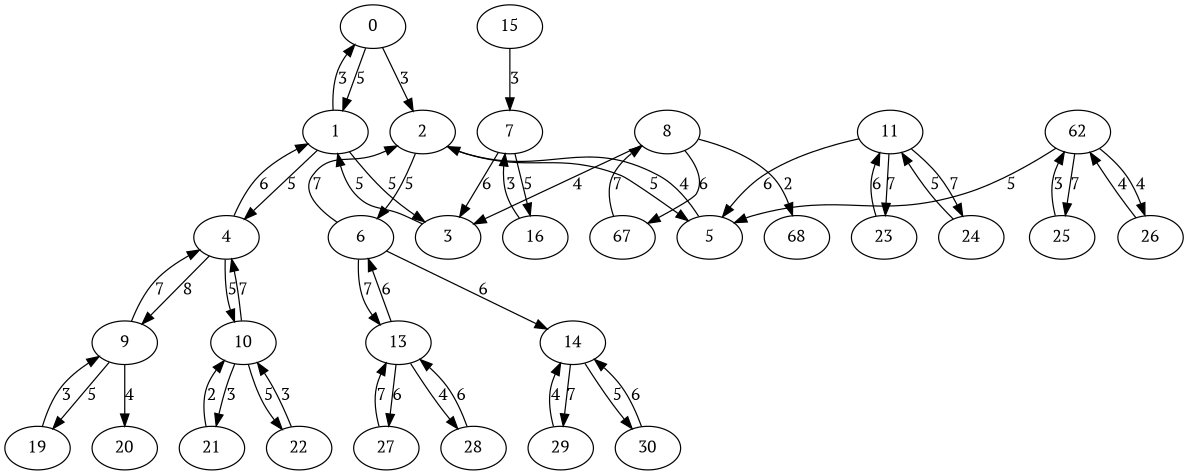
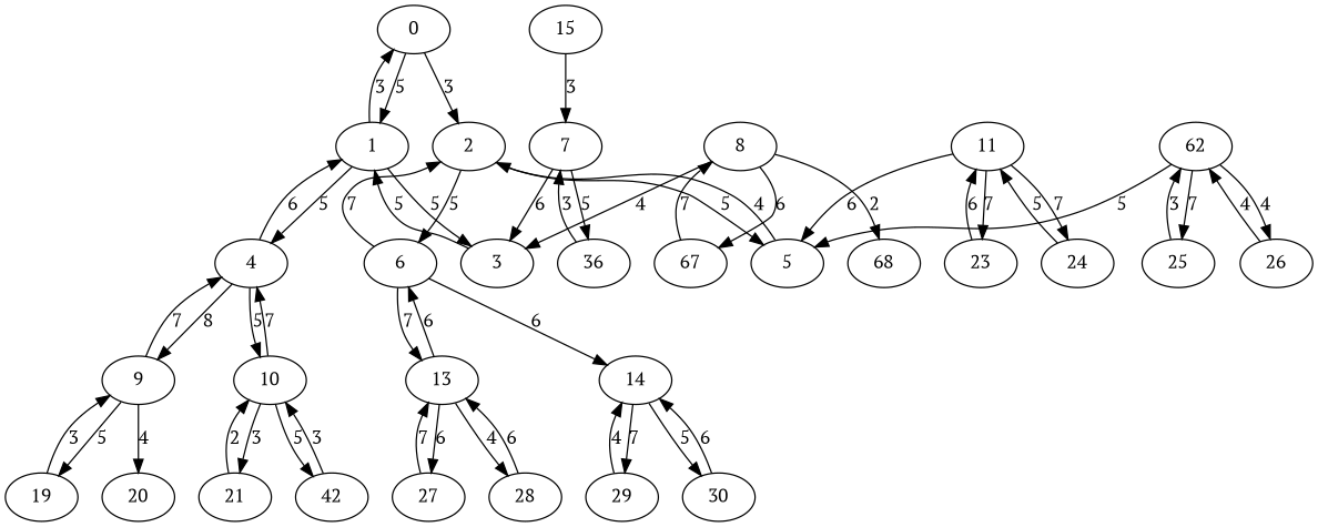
  strict digraph {
    fontname="PT Serif"
    node [fontname="PT Serif"]
    edge [fontname="PT Serif"]
    0
    1
    2
    3
    4
    5
    6
    9
    10
    13
    14
    19
    20
    21
-   22
+   22 [label=42]
    27
    28
    29
    30
    7
-   16
+   16 [label=36]
    8
    n23 [label=67]
    n24 [label=68]
    11
    23
    24
    n28 [label=62]
    25
    26
    15
    0 -> 1 [label=5]
    0 -> 2 [label=3]
    1 -> 0 [label=3]
    1 -> 3 [label=5]
    1 -> 4 [label=5]
    2 -> 5 [label=5]
    2 -> 6 [label=5]
    3 -> 1 [label=5]
    4 -> 1 [label=6]
    4 -> 9 [label=8]
    4 -> 10 [label=5]
    5 -> 2 [label=4]
    6 -> 2 [label=7]
    6 -> 13 [label=7]
    6 -> 14 [label=6]
    9 -> 4 [label=7]
    9 -> 19 [label=5]
    9 -> 20 [label=4]
    10 -> 4 [label=7]
    10 -> 21 [label=3]
    10 -> 22 [label=5]
    13 -> 6 [label=6]
    13 -> 27 [label=6]
    13 -> 28 [label=4]
    14 -> 29 [label=7]
    14 -> 30 [label=5]
    19 -> 9 [label=3]
    21 -> 10 [label=2]
    22 -> 10 [label=3]
    27 -> 13 [label=7]
    28 -> 13 [label=6]
    29 -> 14 [label=4]
    30 -> 14 [label=6]
    7 -> 3 [label=6]
    7 -> 16 [label=5]
    16 -> 7 [label=3]
    8 -> 3 [label=4]
    8 -> n23 [label=6]
    8 -> n24 [label=2]
    n23 -> 8 [label=7]
    11 -> 5 [label=6]
    11 -> 23 [label=7]
    11 -> 24 [label=7]
    23 -> 11 [label=6]
    24 -> 11 [label=5]
    n28 -> 5 [label=5]
    n28 -> 25 [label=7]
    n28 -> 26 [label=4]
    25 -> n28 [label=3]
    26 -> n28 [label=4]
    15 -> 7 [label=3]
  }
